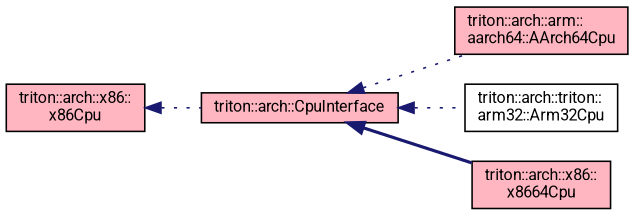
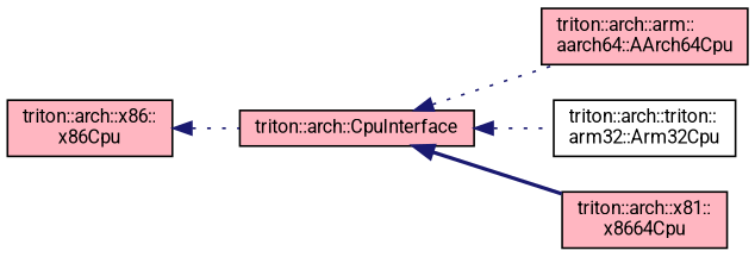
  digraph {
    fontname=Roboto
    rankdir=LR
    node [color=black fillcolor=lightpink fontname=Roboto fontsize=10 shape=record style=filled]
    edge [color=midnightblue dir=back fontname=Roboto fontsize=10 labelfontname=Helvetica labelfontsize=10 style=dotted]
    n1 [fontcolor=black height=0.2 label="triton::arch::CpuInterface" width=0.4]
    n2 [height=0.2 label="triton::arch::arm::\laarch64::AArch64Cpu" width=0.4]
    n3 [fillcolor=white height=0.2 label="triton::arch::triton::\larm32::Arm32Cpu" width=0.4]
-   n4 [height=0.2 label="triton::arch::x86::\lx8664Cpu" width=0.4]
+   n4 [height=0.2 label="triton::arch::x81::\lx8664Cpu" width=0.4]
    n5 [height=0.2 label="triton::arch::x86::\lx86Cpu" width=0.4]
    n1 -> n2
    n1 -> n3
    n1 -> n4 [style=bold]
    n5 -> n1
  }
